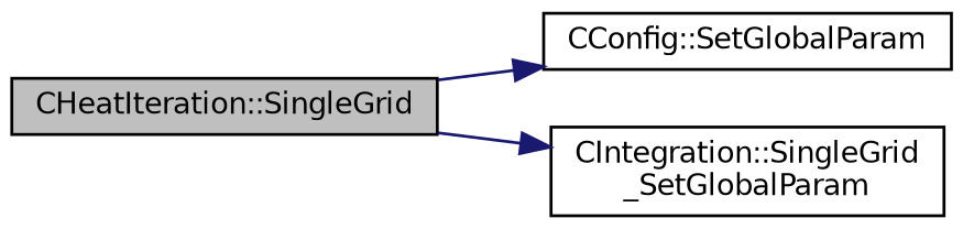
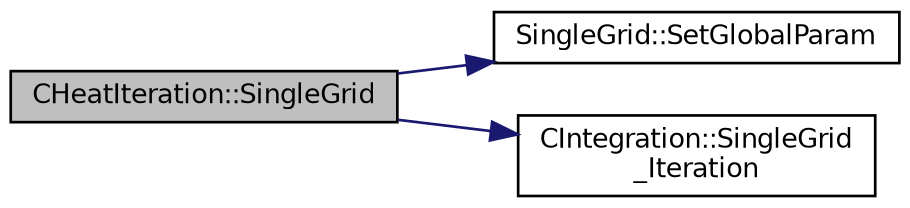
  digraph {
    rankdir=LR
    node [color=black fillcolor=white fontname=Helvetica fontsize=10 shape=record style=filled]
    edge [color=midnightblue fontname=Helvetica fontsize=10 labelfontname=Helvetica labelfontsize=10 style=solid]
    n1 [fillcolor=grey75 fontcolor=black height=0.2 label="CHeatIteration::SingleGrid" width=0.4]
-   n2 [height=0.2 label="CConfig::SetGlobalParam" width=0.4]
-   n3 [height=0.2 label="CIntegration::SingleGrid\l_SetGlobalParam" width=0.4]
+   n2 [height=0.2 label="SingleGrid::SetGlobalParam" width=0.4]
+   n3 [height=0.2 label="CIntegration::SingleGrid\l_Iteration" width=0.4]
    n1 -> n2
    n1 -> n3
  }
